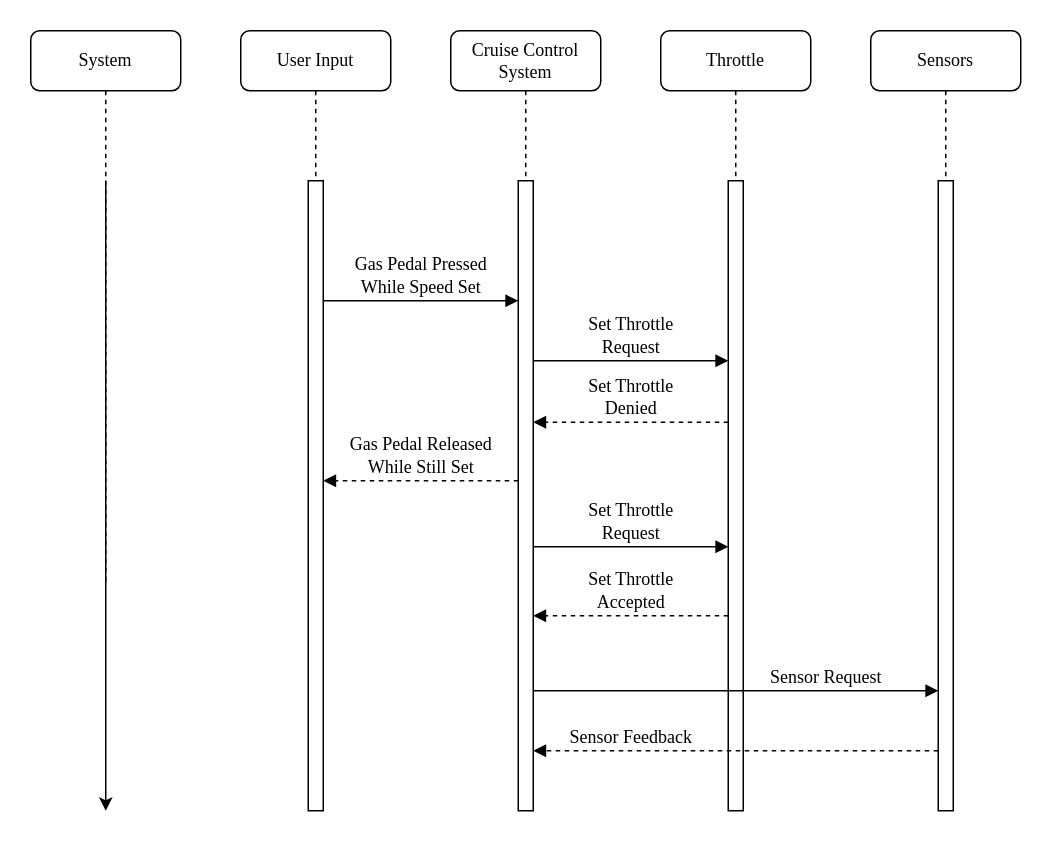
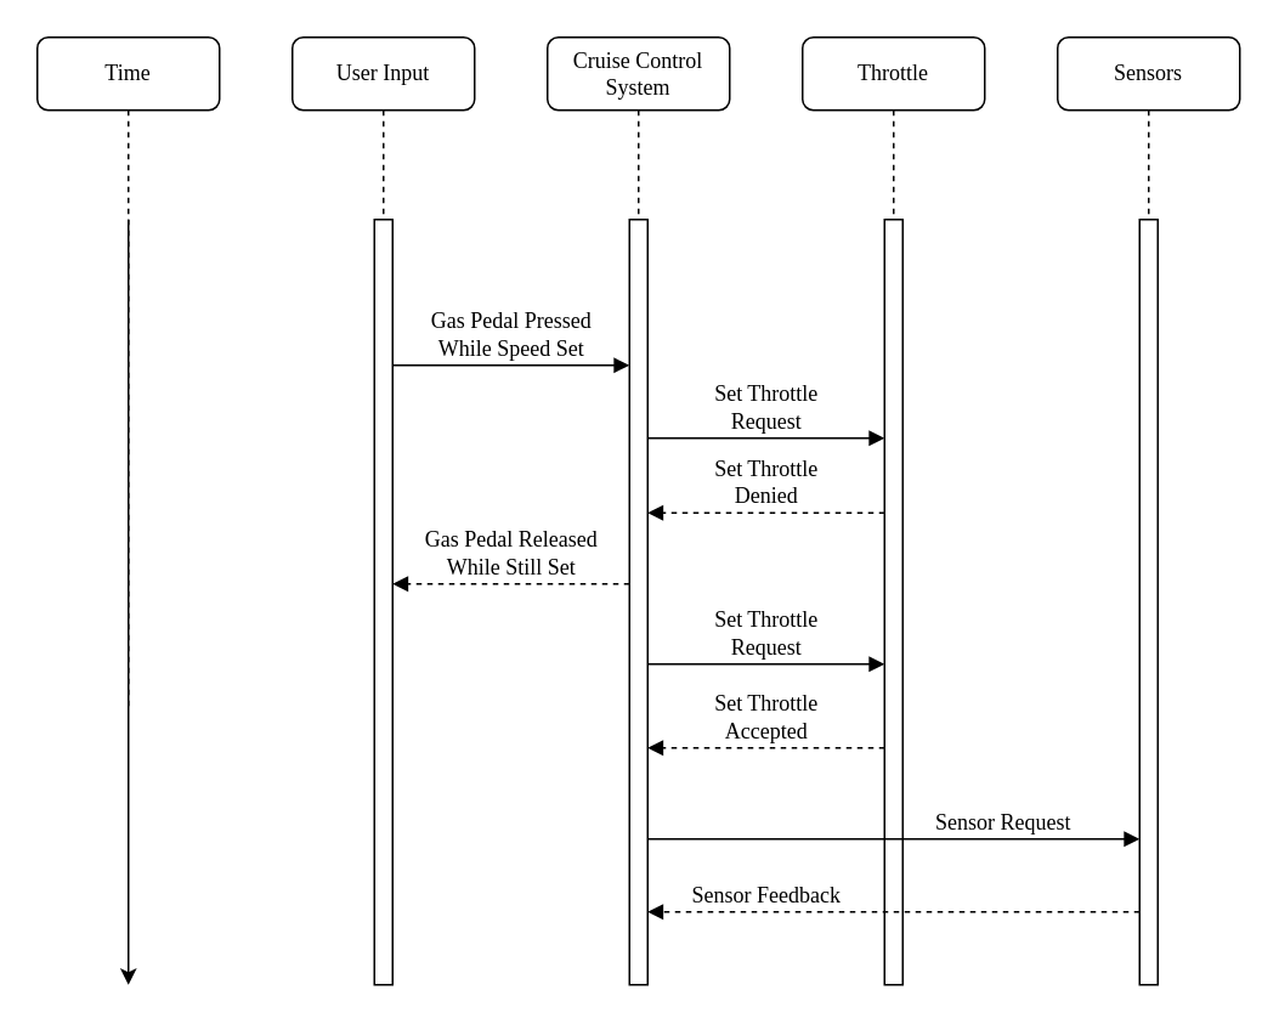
  <mxCell id="0" />
  <mxCell id="1" parent="0" />
  <mxCell id="2" value="Cruise Control&lt;br&gt;System" style="shape=umlLifeline;perimeter=lifelinePerimeter;whiteSpace=wrap;html=1;container=1;collapsible=0;recursiveResize=0;outlineConnect=0;rounded=1;shadow=0;comic=0;labelBackgroundColor=none;strokeWidth=1;fontFamily=Verdana;fontSize=12;align=center;" parent="1" vertex="1"><mxGeometry x="300" y="20" width="100" height="520" as="geometry" /></mxCell>
  <mxCell id="3" value="" style="html=1;points=[];perimeter=orthogonalPerimeter;rounded=0;shadow=0;comic=0;labelBackgroundColor=none;strokeWidth=1;fontFamily=Verdana;fontSize=12;align=center;" parent="2" vertex="1"><mxGeometry x="45" y="100" width="10" height="420" as="geometry" /></mxCell>
  <mxCell id="4" value="Throttle" style="shape=umlLifeline;perimeter=lifelinePerimeter;whiteSpace=wrap;html=1;container=1;collapsible=0;recursiveResize=0;outlineConnect=0;rounded=1;shadow=0;comic=0;labelBackgroundColor=none;strokeWidth=1;fontFamily=Verdana;fontSize=12;align=center;" parent="1" vertex="1"><mxGeometry x="440" y="20" width="100" height="520" as="geometry" /></mxCell>
  <mxCell id="5" value="" style="html=1;points=[];perimeter=orthogonalPerimeter;rounded=0;shadow=0;comic=0;labelBackgroundColor=none;strokeWidth=1;fontFamily=Verdana;fontSize=12;align=center;" parent="4" vertex="1"><mxGeometry x="45" y="100" width="10" height="420" as="geometry" /></mxCell>
  <mxCell id="6" value="Sensors" style="shape=umlLifeline;perimeter=lifelinePerimeter;whiteSpace=wrap;html=1;container=1;collapsible=0;recursiveResize=0;outlineConnect=0;rounded=1;shadow=0;comic=0;labelBackgroundColor=none;strokeWidth=1;fontFamily=Verdana;fontSize=12;align=center;" parent="1" vertex="1"><mxGeometry x="580" y="20" width="100" height="520" as="geometry" /></mxCell>
  <mxCell id="7" value="" style="html=1;points=[];perimeter=orthogonalPerimeter;rounded=0;shadow=0;comic=0;labelBackgroundColor=none;strokeWidth=1;fontFamily=Verdana;fontSize=12;align=center;" parent="6" vertex="1"><mxGeometry x="45" y="100" width="10" height="420" as="geometry" /></mxCell>
  <mxCell id="8" value="User Input" style="shape=umlLifeline;perimeter=lifelinePerimeter;whiteSpace=wrap;html=1;container=1;collapsible=0;recursiveResize=0;outlineConnect=0;rounded=1;shadow=0;comic=0;labelBackgroundColor=none;strokeWidth=1;fontFamily=Verdana;fontSize=12;align=center;fillColor=#ffffff;" parent="1" vertex="1"><mxGeometry x="160" y="20" width="100" height="520" as="geometry" /></mxCell>
  <mxCell id="9" value="" style="html=1;points=[];perimeter=orthogonalPerimeter;rounded=0;shadow=0;comic=0;labelBackgroundColor=none;strokeWidth=1;fontFamily=Verdana;fontSize=12;align=center;" parent="8" vertex="1"><mxGeometry x="45" y="100" width="10" height="420" as="geometry" /></mxCell>
  <mxCell id="10" value="Set Throttle&lt;br&gt;Request" style="html=1;verticalAlign=bottom;endArrow=block;labelBackgroundColor=none;fontFamily=Verdana;fontSize=12;" parent="1" source="3" target="5" edge="1"><mxGeometry relative="1" as="geometry"><mxPoint x="570" y="360" as="sourcePoint" /><mxPoint x="620" y="380" as="targetPoint" /><Array as="points"><mxPoint x="390" y="240" /></Array></mxGeometry></mxCell>
- <mxCell id="11" value="System" style="shape=umlLifeline;perimeter=lifelinePerimeter;whiteSpace=wrap;html=1;container=1;collapsible=0;recursiveResize=0;outlineConnect=0;rounded=1;shadow=0;comic=0;labelBackgroundColor=none;strokeWidth=1;fontFamily=Verdana;fontSize=12;align=center;fillColor=#ffffff;" parent="1" vertex="1"><mxGeometry x="20" y="20" width="100" height="370" as="geometry" /></mxCell>
+ <mxCell id="11" value="Time" style="shape=umlLifeline;perimeter=lifelinePerimeter;whiteSpace=wrap;html=1;container=1;collapsible=0;recursiveResize=0;outlineConnect=0;rounded=1;shadow=0;comic=0;labelBackgroundColor=none;strokeWidth=1;fontFamily=Verdana;fontSize=12;align=center;fillColor=#ffffff;" parent="1" vertex="1"><mxGeometry x="20" y="20" width="100" height="370" as="geometry" /></mxCell>
  <mxCell id="12" value="" style="endArrow=classic;html=1;" parent="11" edge="1"><mxGeometry width="50" height="50" relative="1" as="geometry"><mxPoint x="50" y="100" as="sourcePoint" /><mxPoint x="50" y="520" as="targetPoint" /></mxGeometry></mxCell>
  <mxCell id="13" value="Gas Pedal Pressed&lt;br&gt;While Speed Set" style="html=1;verticalAlign=bottom;endArrow=block;labelBackgroundColor=none;fontFamily=Verdana;fontSize=12;edgeStyle=elbowEdgeStyle;elbow=vertical;" parent="1" source="9" target="3" edge="1"><mxGeometry relative="1" as="geometry"><mxPoint x="220" y="200" as="sourcePoint" /><mxPoint x="340" y="200" as="targetPoint" /><Array as="points"><mxPoint x="310" y="200" /><mxPoint x="290" y="300" /></Array></mxGeometry></mxCell>
  <mxCell id="14" value="Set Throttle&lt;br&gt;Denied" style="html=1;verticalAlign=bottom;endArrow=block;labelBackgroundColor=none;fontFamily=Verdana;fontSize=12;dashed=1;" parent="1" source="5" target="3" edge="1"><mxGeometry relative="1" as="geometry"><mxPoint x="491" y="280" as="sourcePoint" /><mxPoint x="360" y="280.96" as="targetPoint" /><Array as="points"><mxPoint x="395" y="280.96" /></Array></mxGeometry></mxCell>
  <mxCell id="15" value="Sensor Request" style="html=1;verticalAlign=bottom;endArrow=block;labelBackgroundColor=none;fontFamily=Verdana;fontSize=12;edgeStyle=elbowEdgeStyle;elbow=vertical;" parent="1" edge="1"><mxGeometry x="0.444" relative="1" as="geometry"><mxPoint x="355" y="460" as="sourcePoint" /><mxPoint x="625" y="460" as="targetPoint" /><mxPoint as="offset" /></mxGeometry></mxCell>
  <mxCell id="16" value="Sensor&amp;nbsp;Feedback" style="html=1;verticalAlign=bottom;endArrow=block;labelBackgroundColor=none;fontFamily=Verdana;fontSize=12;edgeStyle=elbowEdgeStyle;elbow=vertical;dashed=1;" parent="1" edge="1"><mxGeometry x="0.518" relative="1" as="geometry"><mxPoint x="625" y="500" as="sourcePoint" /><mxPoint x="355" y="500" as="targetPoint" /><mxPoint as="offset" /></mxGeometry></mxCell>
  <mxCell id="17" value="Gas Pedal Released&lt;br&gt;While Still Set" style="html=1;verticalAlign=bottom;endArrow=block;labelBackgroundColor=none;fontFamily=Verdana;fontSize=12;edgeStyle=elbowEdgeStyle;elbow=vertical;dashed=1;" parent="1" edge="1"><mxGeometry relative="1" as="geometry"><mxPoint x="345" y="320" as="sourcePoint" /><mxPoint x="215" y="320" as="targetPoint" /><Array as="points"><mxPoint x="280" y="320" /><mxPoint x="315" y="320" /></Array></mxGeometry></mxCell>
  <mxCell id="18" value="Set Throttle&lt;br&gt;Request" style="html=1;verticalAlign=bottom;endArrow=block;labelBackgroundColor=none;fontFamily=Verdana;fontSize=12;" edge="1" parent="1"><mxGeometry relative="1" as="geometry"><mxPoint x="355" y="364" as="sourcePoint" /><mxPoint x="485" y="364" as="targetPoint" /><Array as="points"><mxPoint x="385" y="364" /></Array></mxGeometry></mxCell>
  <mxCell id="19" value="Set Throttle&lt;br&gt;Accepted" style="html=1;verticalAlign=bottom;endArrow=block;labelBackgroundColor=none;fontFamily=Verdana;fontSize=12;dashed=1;" edge="1" parent="1"><mxGeometry relative="1" as="geometry"><mxPoint x="485" y="410" as="sourcePoint" /><mxPoint x="355" y="410" as="targetPoint" /><Array as="points"><mxPoint x="390" y="410" /></Array></mxGeometry></mxCell>
